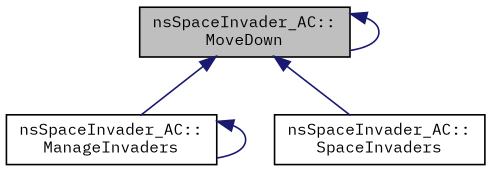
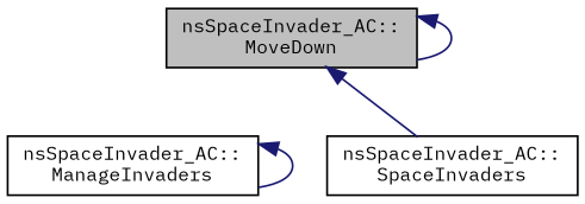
  digraph {
    fontname="IBM Plex Mono"
    rankdir=TB
    node [color=black fillcolor=white fontname="IBM Plex Mono" fontsize=10 shape=record style=filled]
    edge [color=midnightblue dir=back fontname="IBM Plex Mono" fontsize=10 labelfontname=Helvetica labelfontsize=10 style=solid]
    n1 [fillcolor=grey75 fontcolor=black height=0.2 label="nsSpaceInvader_AC::\lMoveDown" width=0.4]
    n2 [height=0.2 label="nsSpaceInvader_AC::\lManageInvaders" width=0.4]
    n3 [height=0.2 label="nsSpaceInvader_AC::\lSpaceInvaders" width=0.4]
    n1 -> n1
-   n1 -> n2
    n1 -> n3
    n2 -> n2
  }
